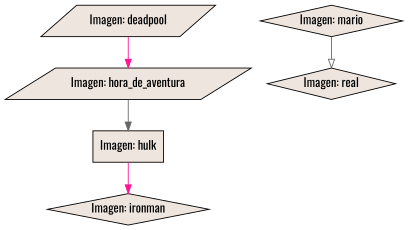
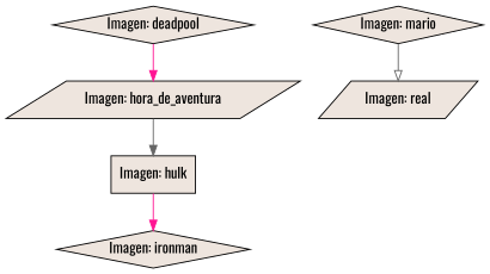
  digraph {
    fontname=Oswald
    rankdir=TB
    node [fillcolor=seashell2 fontname=Oswald shape=diamond style=filled]
    edge [arrowhead=normal color=deeppink fontname=Oswald]
-   n1 [label="Imagen: deadpool" shape=parallelogram]
+   n1 [label="Imagen: deadpool"]
    n2 [label="Imagen: hora_de_aventura" shape=parallelogram]
    n3 [label="Imagen: hulk" shape=box]
    n4 [label="Imagen: ironman"]
    n5 [label="Imagen: mario"]
-   n6 [label="Imagen: real"]
+   n6 [label="Imagen: real" shape=parallelogram]
    n1 -> n2
    n2 -> n3 [color=gray40]
    n3 -> n4
    n5 -> n6 [arrowhead=onormal color=gray40]
  }
